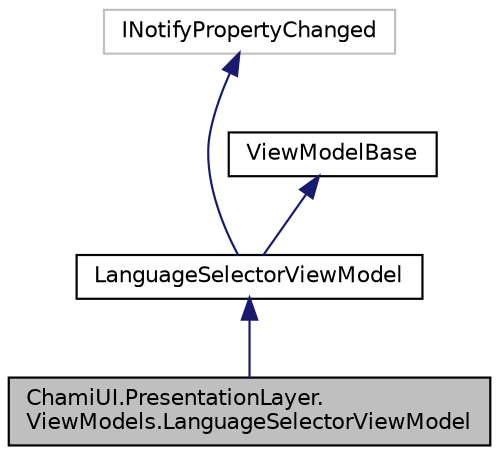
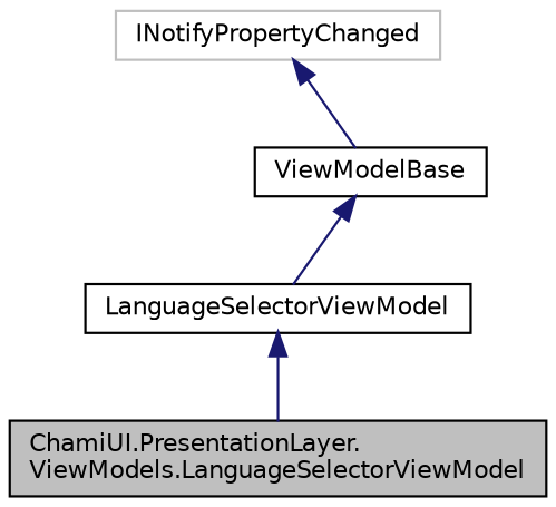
  digraph {
    node [color=black fillcolor=white fontname=Helvetica fontsize=10 shape=record style=filled]
    edge [color=midnightblue dir=back fontname=Helvetica fontsize=10 labelfontname=Helvetica labelfontsize=10 style=solid]
    n1 [fillcolor=grey75 fontcolor=black height=0.2 label="ChamiUI.PresentationLayer.\lViewModels.LanguageSelectorViewModel" width=0.4]
    n2 [height=0.2 label=LanguageSelectorViewModel width=0.4]
    n3 [height=0.2 label=ViewModelBase width=0.4]
    n4 [color=grey75 height=0.2 label=INotifyPropertyChanged width=0.4]
    n2 -> n1
    n3 -> n2
-   n4 -> n2
+   n4 -> n3
  }
